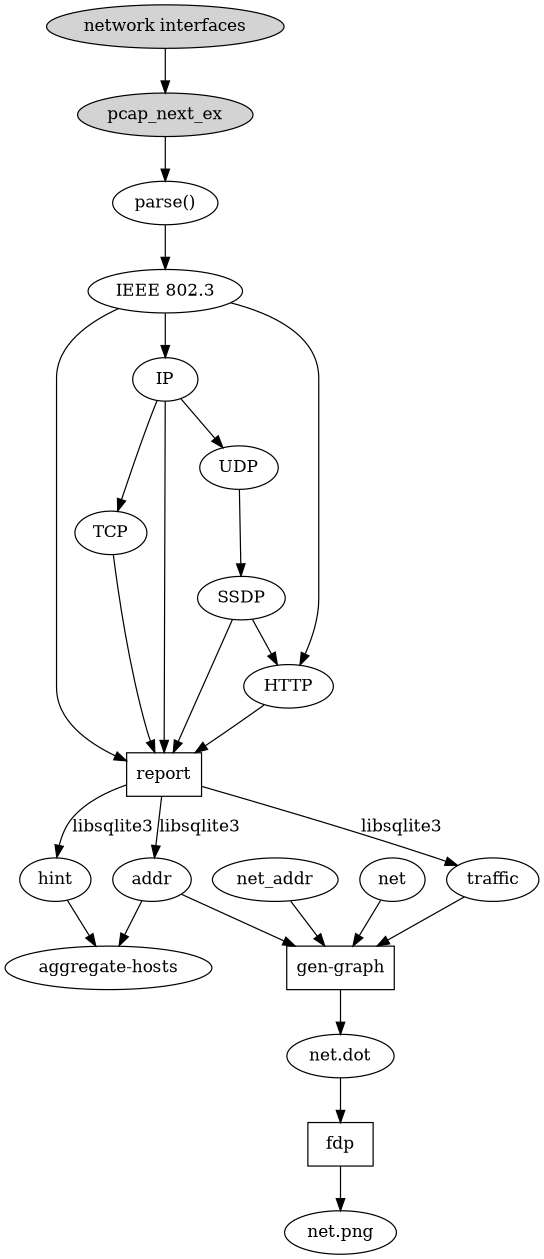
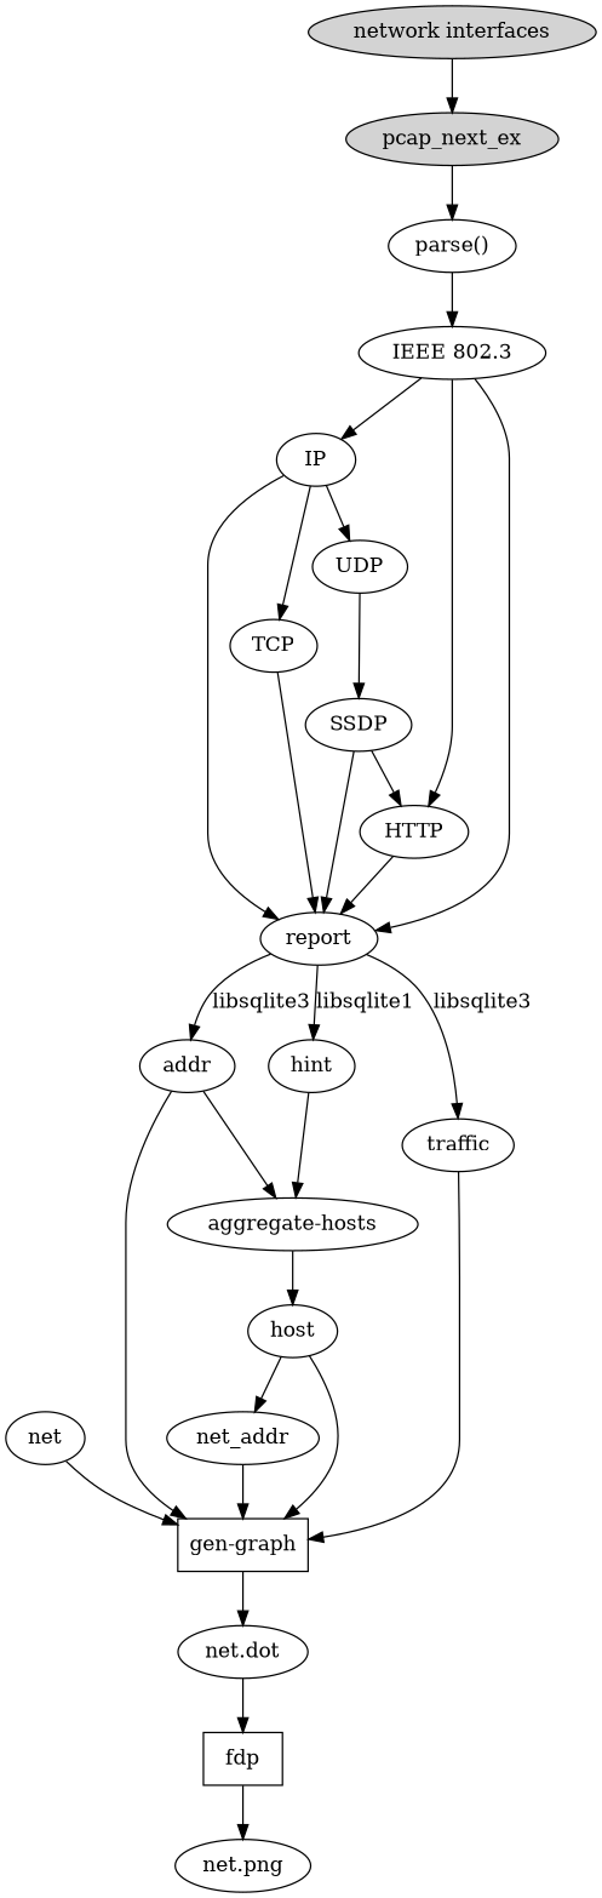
  digraph {
    color=Red
    style=solid
    n1 [label="parse()"]
    n2 [label="IEEE 802.3"]
    n3 [label=IP]
    n4 [label=TCP]
    n5 [label=UDP]
    n6 [label=HTTP]
    n7 [label=SSDP]
    n8 [label="network interfaces" style=filled]
    n9 [label=pcap_next_ex style=filled]
    n10 [label=net]
    n11 [label=addr]
    n12 [label=hint]
    n13 [label=traffic]
+   n14 [label=host]
    n15 [label=net_addr]
    n16 [label="aggregate-hosts" shape=ellipse]
    n17 [label="gen-graph" shape=box]
    n18 [label=fdp shape=box]
-   report [shape=box]
+   report
    "net.dot"
    "net.png"
    subgraph sub_1 {
      label="cap program"
      shape=box
      subgraph sub_2 {
        label=parser
        shape=box
        n1
        n2
        n3
        n4
        n5
        n6
        n7
      }
    }
    subgraph sub_3 {
      color=blue
      label=libpcap
      style=filled
      n8
      n9
    }
    subgraph sub_4 {
      color=Blue
      label=database
      penwidth=1
      n10
      n11
      n12
      n13
+     n14
      n15
    }
    subgraph sub_5 {
      n16
      n17
      n18
    }
    n1 -> n2
    n2 -> n3
    n2 -> n6
    n2 -> report
    n3 -> n4
    n3 -> n5
    n3 -> report
    n4 -> report
    n5 -> n7
    n6 -> report
    n7 -> n6
    n7 -> report
    n8 -> n9
    n9 -> n1
    n10 -> n17
    n11 -> n16
    n11 -> n17
    n12 -> n16
    n13 -> n17
+   n14 -> n15
+   n14 -> n17
    n15 -> n17
+   n16 -> n14
    n17 -> "net.dot"
    n18 -> "net.png"
    report -> n11 [label=libsqlite3]
-   report -> n12 [label=libsqlite3]
+   report -> n12 [label=libsqlite1]
    report -> n13 [label=libsqlite3]
    "net.dot" -> n18
  }
